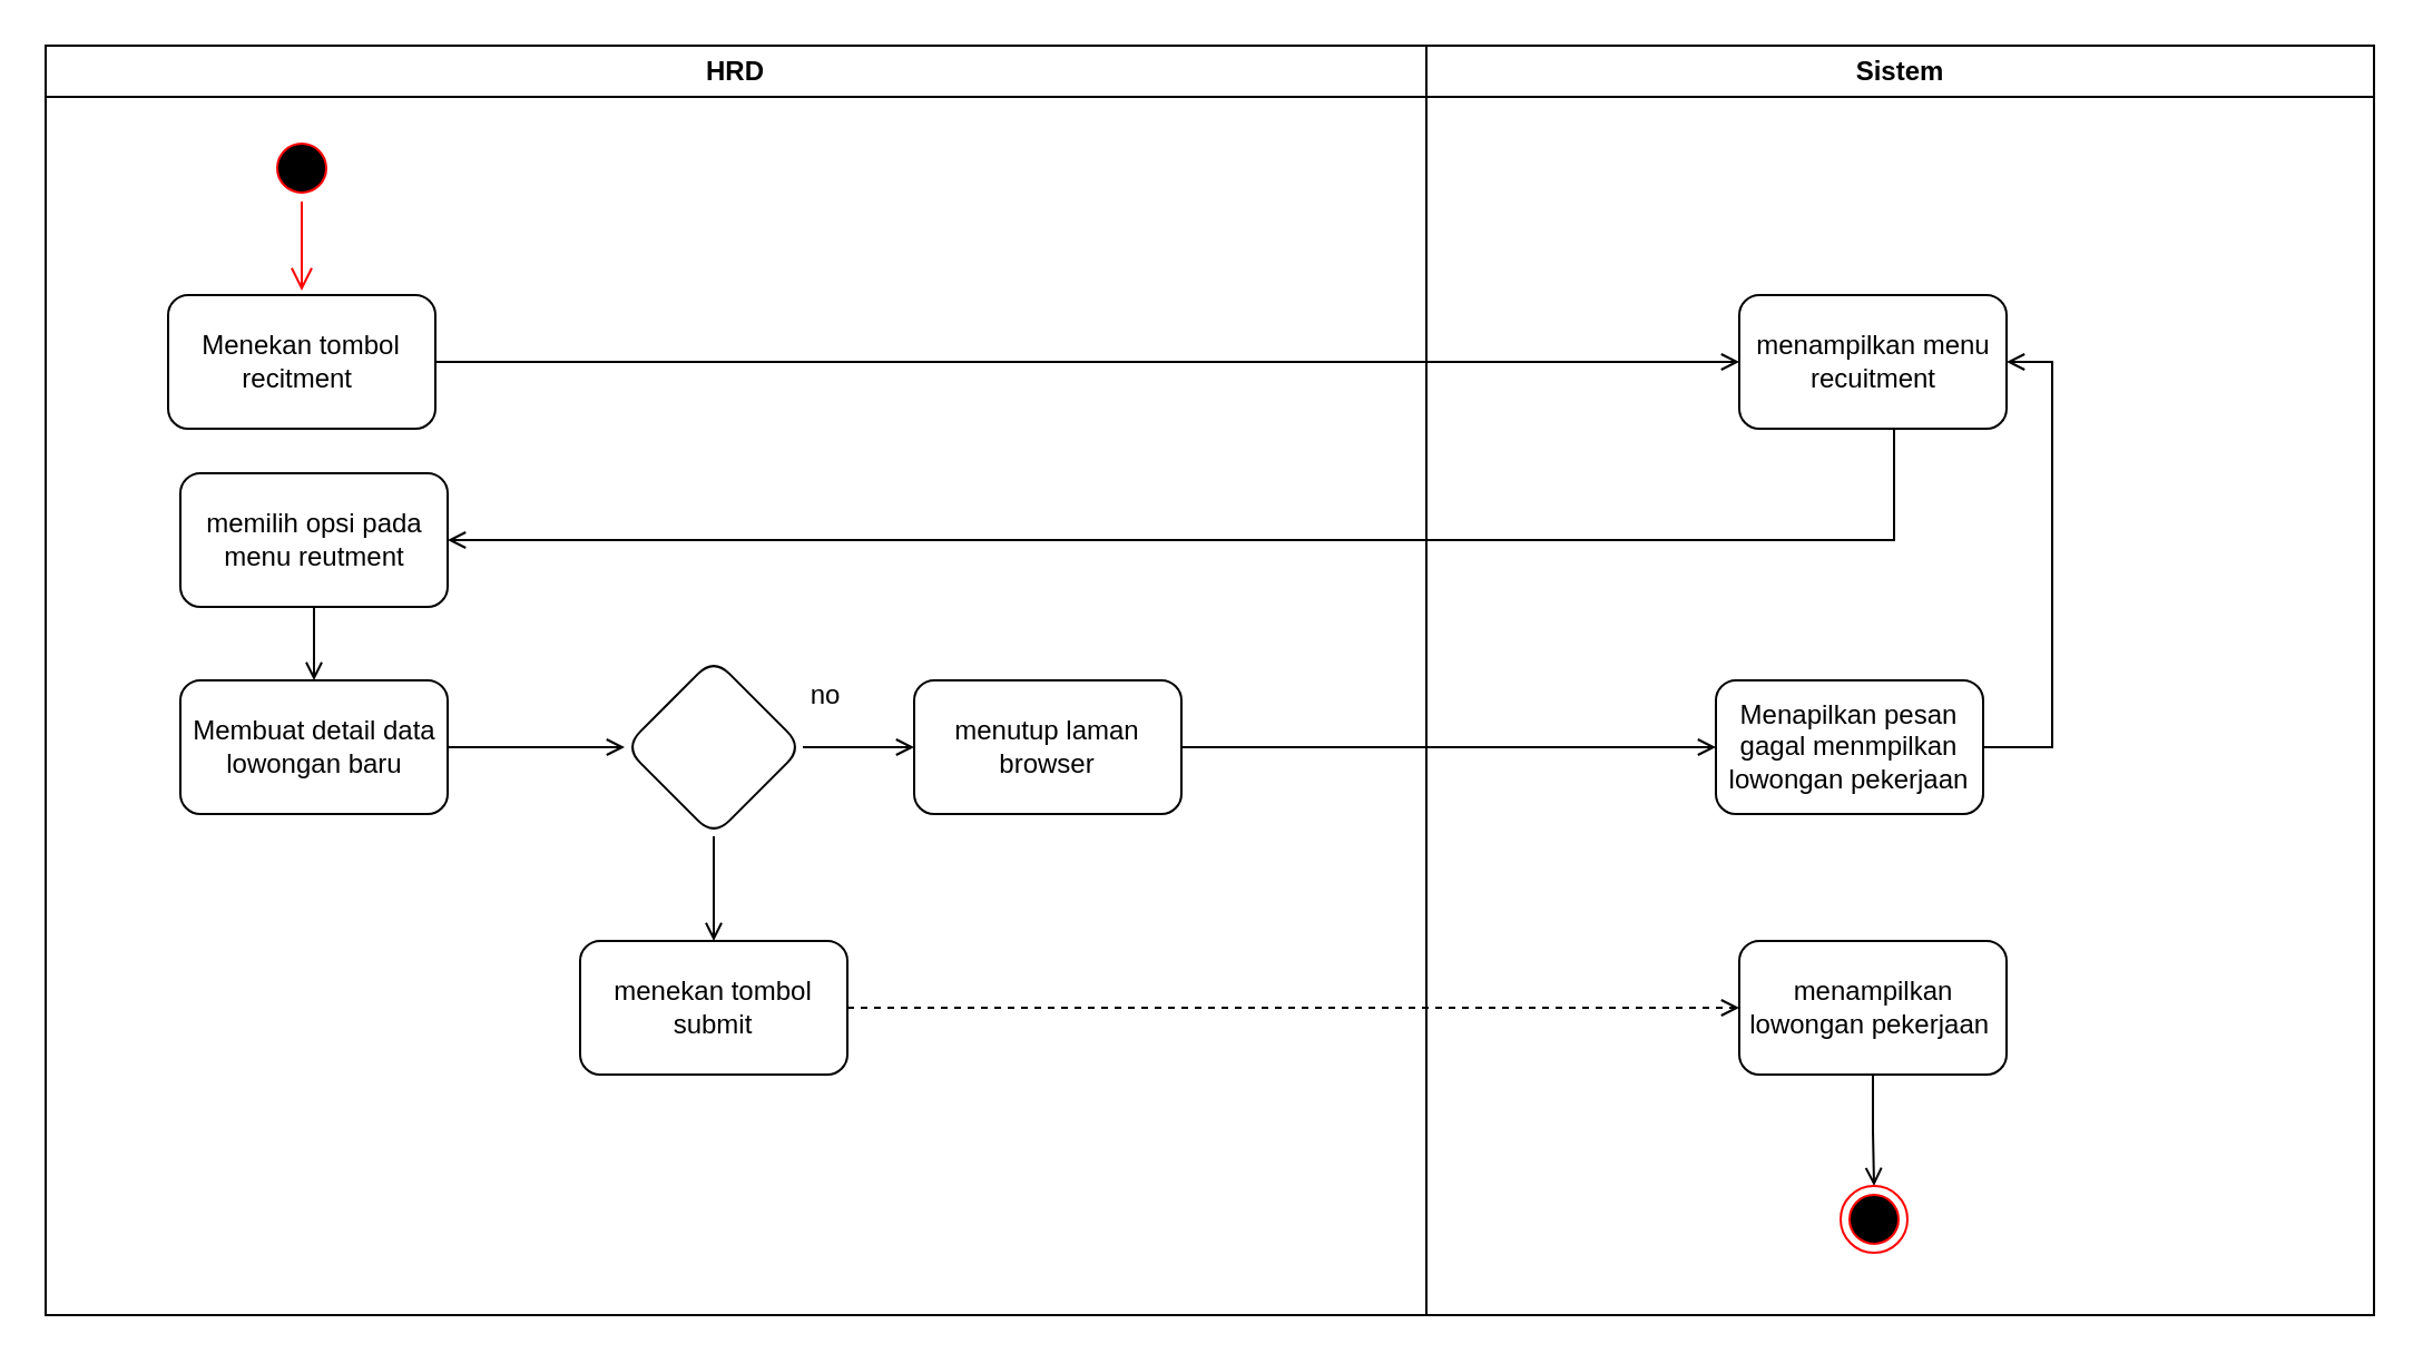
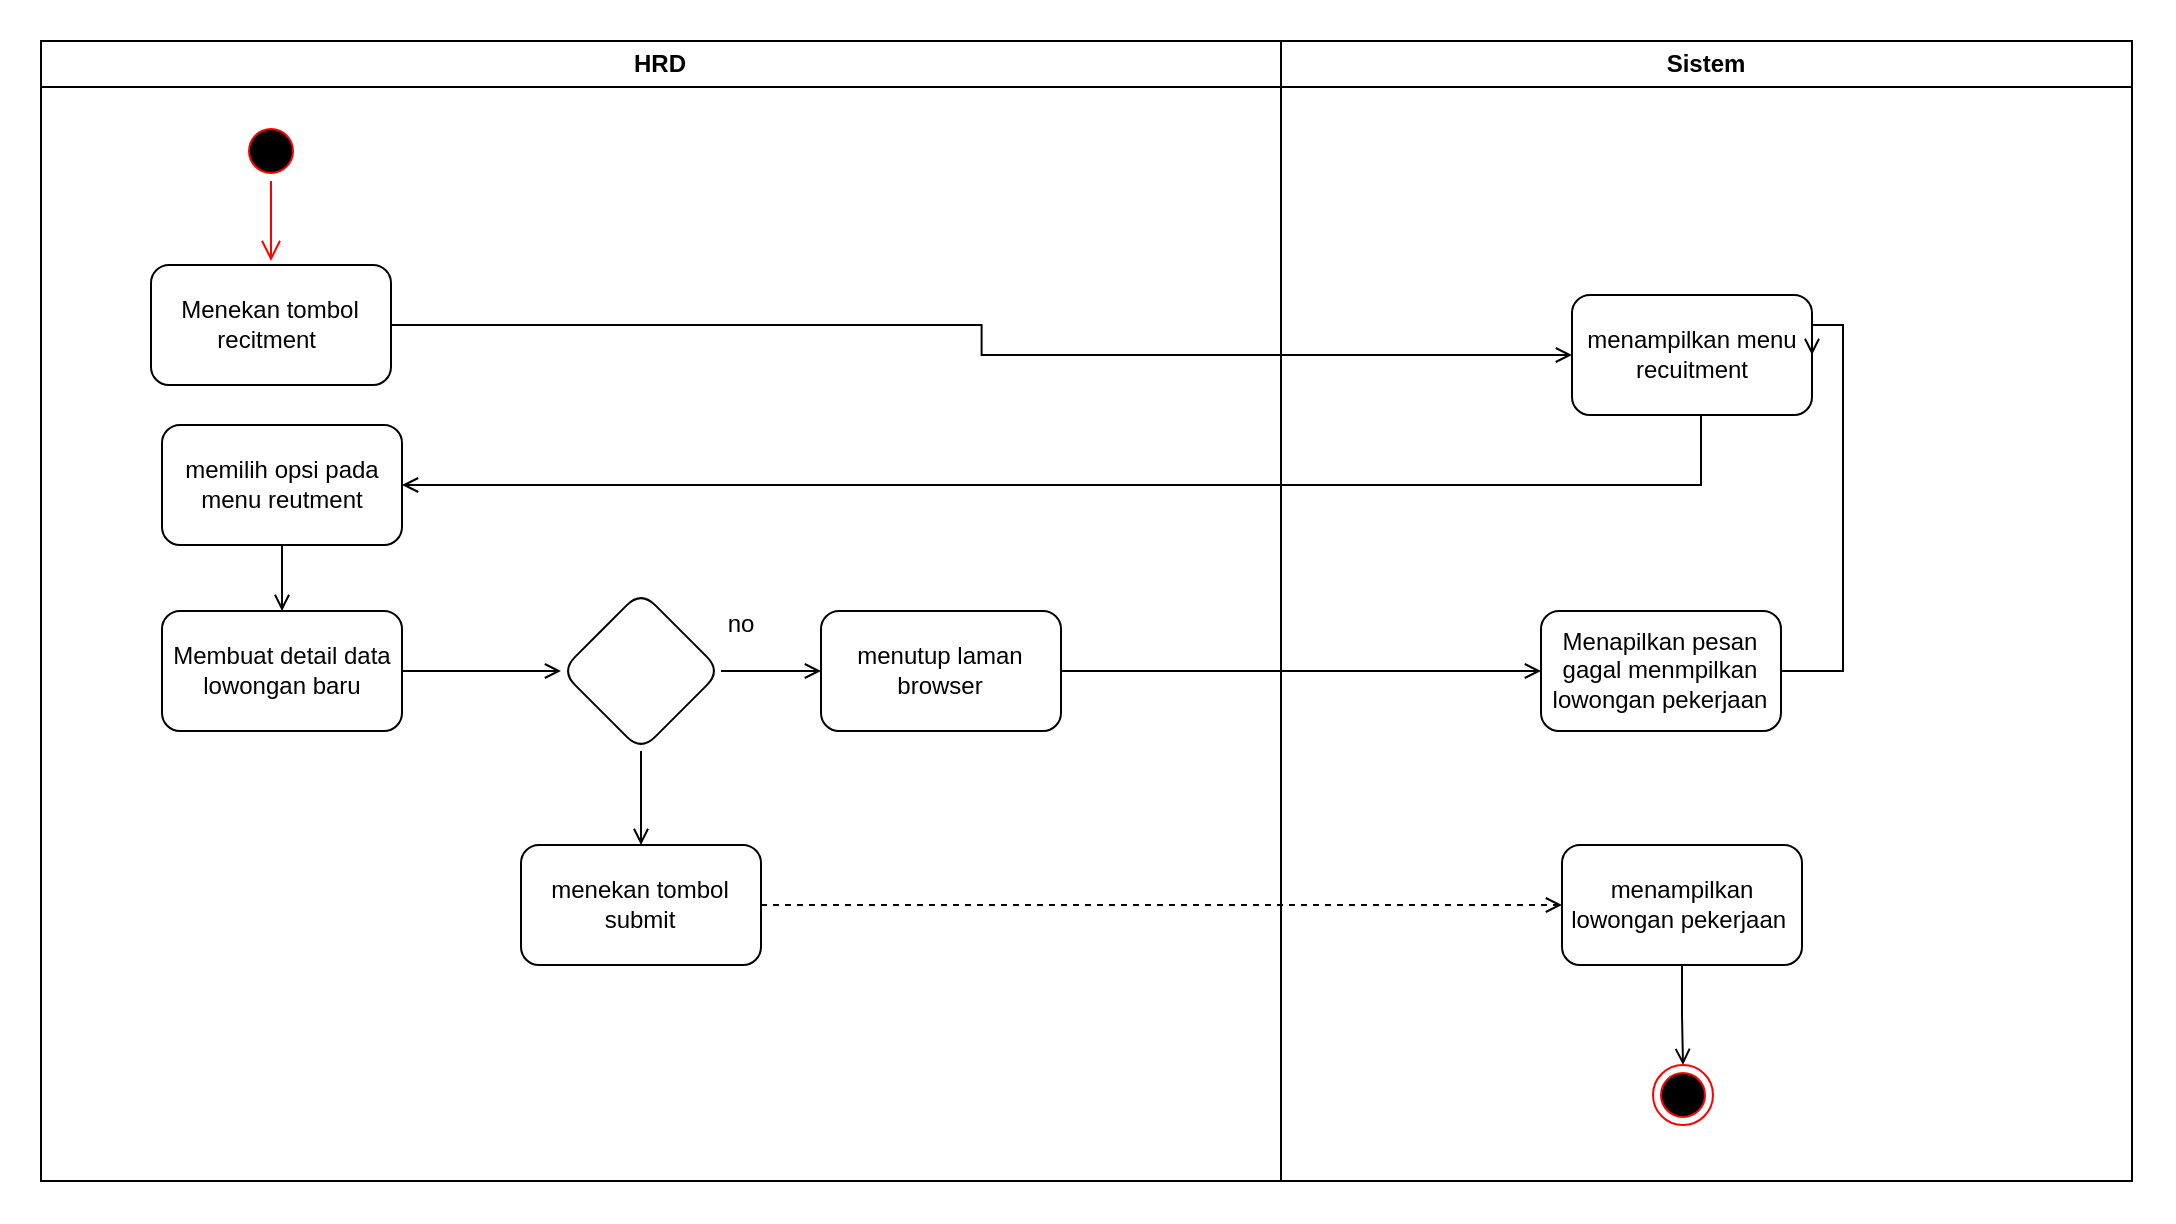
  <mxCell id="0" />
  <mxCell id="1" parent="0" />
  <mxCell id="2" value="HRD" style="swimlane;whiteSpace=wrap;startSize=23;" parent="1" vertex="1"><mxGeometry x="20" y="20" width="620" height="570" as="geometry" /></mxCell>
  <mxCell id="3" value="" style="ellipse;shape=startState;fillColor=#000000;strokeColor=#ff0000;" parent="2" vertex="1"><mxGeometry x="100" y="40" width="30" height="30" as="geometry" /></mxCell>
  <mxCell id="4" value="" style="edgeStyle=elbowEdgeStyle;elbow=horizontal;verticalAlign=bottom;endArrow=open;endSize=8;strokeColor=#FF0000;endFill=1;rounded=0" parent="2" source="3" edge="1"><mxGeometry x="100" y="40" as="geometry"><mxPoint x="115.167" y="110" as="targetPoint" /></mxGeometry></mxCell>
  <mxCell id="5" value="Menekan tombol recitment&amp;nbsp;" style="rounded=1;whiteSpace=wrap;html=1;" parent="2" vertex="1"><mxGeometry x="55" y="112" width="120" height="60" as="geometry" /></mxCell>
  <mxCell id="6" value="" style="edgeStyle=orthogonalEdgeStyle;rounded=0;orthogonalLoop=1;jettySize=auto;html=1;endArrow=open;endFill=0;" parent="2" source="7" target="8" edge="1"><mxGeometry relative="1" as="geometry" /></mxCell>
  <mxCell id="7" value="memilih opsi pada menu reutment" style="whiteSpace=wrap;html=1;fillColor=rgb(255, 255, 255);strokeColor=rgb(0, 0, 0);fontColor=rgb(0, 0, 0);rounded=1;" parent="2" vertex="1"><mxGeometry x="60.5" y="192" width="120" height="60" as="geometry" /></mxCell>
  <mxCell id="8" value="Membuat detail data lowongan baru" style="whiteSpace=wrap;html=1;fillColor=rgb(255, 255, 255);strokeColor=rgb(0, 0, 0);fontColor=rgb(0, 0, 0);rounded=1;" parent="2" vertex="1"><mxGeometry x="60.5" y="285" width="120" height="60" as="geometry" /></mxCell>
  <mxCell id="9" value="" style="edgeStyle=orthogonalEdgeStyle;rounded=0;orthogonalLoop=1;jettySize=auto;html=1;endArrow=open;endFill=0;" parent="2" source="10" target="14" edge="1"><mxGeometry relative="1" as="geometry" /></mxCell>
  <mxCell id="10" value="" style="rhombus;whiteSpace=wrap;html=1;fillColor=rgb(255, 255, 255);strokeColor=rgb(0, 0, 0);fontColor=rgb(0, 0, 0);rounded=1;" parent="2" vertex="1"><mxGeometry x="260" y="275" width="80" height="80" as="geometry" /></mxCell>
  <mxCell id="11" value="" style="edgeStyle=orthogonalEdgeStyle;rounded=0;orthogonalLoop=1;jettySize=auto;html=1;endArrow=open;endFill=0;" parent="2" source="8" target="10" edge="1"><mxGeometry relative="1" as="geometry" /></mxCell>
  <mxCell id="12" value="menekan tombol submit" style="whiteSpace=wrap;html=1;fillColor=rgb(255, 255, 255);strokeColor=rgb(0, 0, 0);fontColor=rgb(0, 0, 0);rounded=1;" parent="2" vertex="1"><mxGeometry x="240" y="402" width="120" height="60" as="geometry" /></mxCell>
  <mxCell id="13" value="" style="edgeStyle=orthogonalEdgeStyle;rounded=0;orthogonalLoop=1;jettySize=auto;html=1;endArrow=open;endFill=0;" parent="2" source="10" target="12" edge="1"><mxGeometry relative="1" as="geometry" /></mxCell>
  <mxCell id="14" value="menutup laman browser" style="whiteSpace=wrap;html=1;fillColor=rgb(255, 255, 255);strokeColor=rgb(0, 0, 0);fontColor=rgb(0, 0, 0);rounded=1;" parent="2" vertex="1"><mxGeometry x="390" y="285" width="120" height="60" as="geometry" /></mxCell>
  <mxCell id="15" value="Sistem" style="swimlane;whiteSpace=wrap" parent="1" vertex="1"><mxGeometry x="640" y="20" width="425.5" height="570" as="geometry" /></mxCell>
- <mxCell id="16" value="menampilkan menu recuitment" style="whiteSpace=wrap;html=1;fillColor=rgb(255, 255, 255);strokeColor=rgb(0, 0, 0);fontColor=rgb(0, 0, 0);rounded=1;" parent="15" vertex="1"><mxGeometry x="140.5" y="112" width="120" height="60" as="geometry" /></mxCell>
+ <mxCell id="16" value="menampilkan menu recuitment" style="whiteSpace=wrap;html=1;fillColor=rgb(255, 255, 255);strokeColor=rgb(0, 0, 0);fontColor=rgb(0, 0, 0);rounded=1;" parent="15" vertex="1"><mxGeometry x="145.5" y="127" width="120" height="60" as="geometry" /></mxCell>
  <mxCell id="17" value="" style="edgeStyle=orthogonalEdgeStyle;rounded=0;orthogonalLoop=1;jettySize=auto;html=1;endArrow=open;endFill=0;" parent="15" source="18" target="21" edge="1"><mxGeometry relative="1" as="geometry" /></mxCell>
  <mxCell id="18" value="menampilkan lowongan pekerjaan&amp;nbsp;" style="whiteSpace=wrap;html=1;fillColor=rgb(255, 255, 255);strokeColor=rgb(0, 0, 0);fontColor=rgb(0, 0, 0);rounded=1;" parent="15" vertex="1"><mxGeometry x="140.5" y="402" width="120" height="60" as="geometry" /></mxCell>
  <mxCell id="19" value="Menapilkan pesan gagal menmpilkan lowongan pekerjaan" style="whiteSpace=wrap;html=1;fillColor=rgb(255, 255, 255);strokeColor=rgb(0, 0, 0);fontColor=rgb(0, 0, 0);rounded=1;" parent="15" vertex="1"><mxGeometry x="130" y="285" width="120" height="60" as="geometry" /></mxCell>
  <mxCell id="20" style="edgeStyle=orthogonalEdgeStyle;rounded=0;orthogonalLoop=1;jettySize=auto;html=1;entryX=1;entryY=0.5;entryDx=0;entryDy=0;endArrow=open;endFill=0;" parent="15" source="19" target="16" edge="1"><mxGeometry relative="1" as="geometry"><mxPoint x="300" y="142" as="targetPoint" /><Array as="points"><mxPoint x="281" y="315" /><mxPoint x="281" y="142" /></Array></mxGeometry></mxCell>
  <mxCell id="21" value="" style="ellipse;html=1;shape=endState;fillColor=#000000;strokeColor=#ff0000;" parent="15" vertex="1"><mxGeometry x="186" y="512" width="30" height="30" as="geometry" /></mxCell>
  <mxCell id="22" value="" style="edgeStyle=orthogonalEdgeStyle;rounded=0;orthogonalLoop=1;jettySize=auto;html=1;endArrow=open;endFill=0;" parent="1" source="5" target="16" edge="1"><mxGeometry relative="1" as="geometry" /></mxCell>
  <mxCell id="23" value="" style="edgeStyle=orthogonalEdgeStyle;rounded=0;orthogonalLoop=1;jettySize=auto;html=1;endArrow=open;endFill=0;" parent="1" source="16" target="7" edge="1"><mxGeometry relative="1" as="geometry"><Array as="points"><mxPoint x="850" y="242" /></Array></mxGeometry></mxCell>
  <mxCell id="24" value="" style="edgeStyle=orthogonalEdgeStyle;rounded=0;orthogonalLoop=1;jettySize=auto;html=1;endArrow=open;endFill=0;dashed=1;" parent="1" source="12" target="18" edge="1"><mxGeometry relative="1" as="geometry" /></mxCell>
  <mxCell id="25" value="" style="edgeStyle=orthogonalEdgeStyle;rounded=0;orthogonalLoop=1;jettySize=auto;html=1;endArrow=open;endFill=0;" parent="1" source="14" target="19" edge="1"><mxGeometry relative="1" as="geometry" /></mxCell>
  <mxCell id="26" value="no" style="text;html=1;align=center;verticalAlign=middle;resizable=0;points=[];autosize=1;strokeColor=none;fillColor=none;" parent="1" vertex="1"><mxGeometry x="350" y="297" width="40" height="30" as="geometry" /></mxCell>
